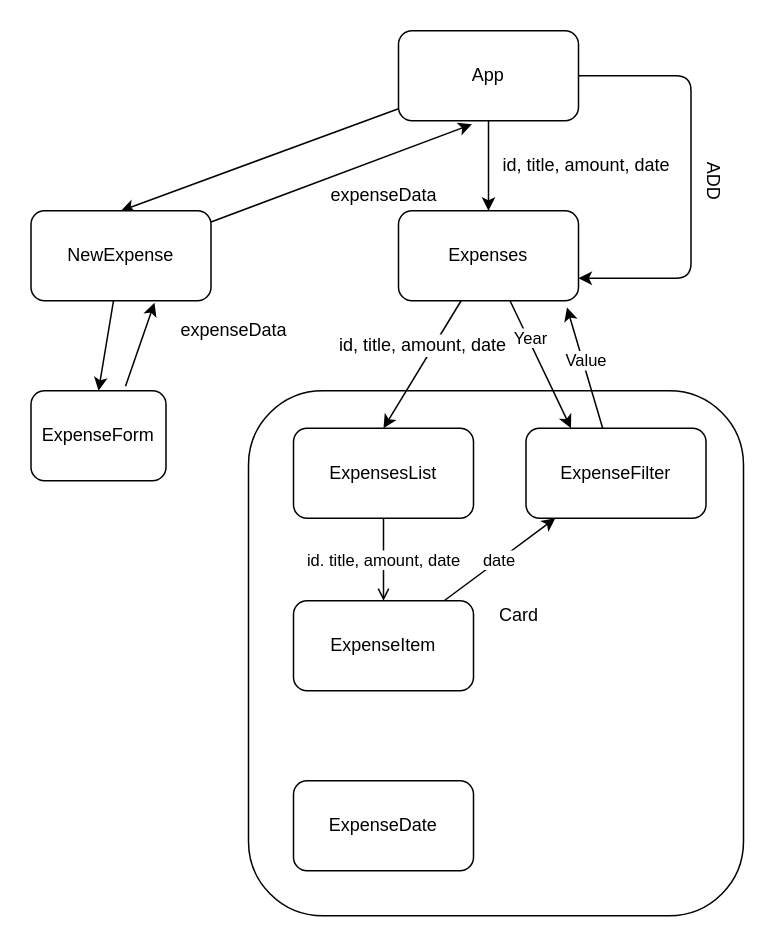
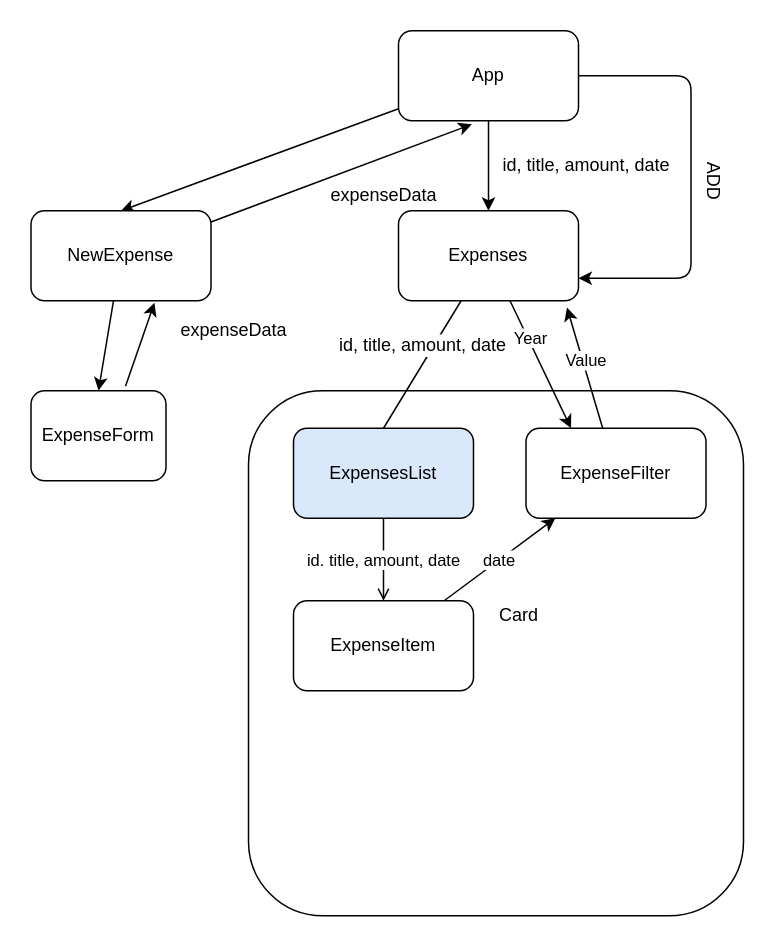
  <mxCell id="0" />
  <mxCell id="1" parent="0" />
  <mxCell id="2" value="&amp;nbsp; &amp;nbsp; &amp;nbsp;" style="rounded=1;whiteSpace=wrap;html=1;" parent="1" vertex="1"><mxGeometry x="165" y="260" width="330" height="350" as="geometry" /></mxCell>
  <mxCell id="3" style="edgeStyle=none;html=1;entryX=0.5;entryY=0;entryDx=0;entryDy=0;" parent="1" source="6" target="15" edge="1"><mxGeometry relative="1" as="geometry" /></mxCell>
  <mxCell id="4" style="edgeStyle=none;html=1;entryX=0.5;entryY=0;entryDx=0;entryDy=0;" parent="1" source="6" target="19" edge="1"><mxGeometry relative="1" as="geometry"><mxPoint x="520" y="130" as="targetPoint" /></mxGeometry></mxCell>
  <mxCell id="5" style="edgeStyle=none;html=1;entryX=1;entryY=0.75;entryDx=0;entryDy=0;" edge="1" parent="1" source="6" target="15"><mxGeometry relative="1" as="geometry"><Array as="points"><mxPoint x="460" y="50" /><mxPoint x="460" y="185" /></Array></mxGeometry></mxCell>
  <mxCell id="6" value="App" style="rounded=1;whiteSpace=wrap;html=1;" parent="1" vertex="1"><mxGeometry x="265" y="20" width="120" height="60" as="geometry" /></mxCell>
  <mxCell id="7" value="date" style="edgeStyle=none;html=1;" parent="1" source="8" target="27" edge="1"><mxGeometry relative="1" as="geometry" /></mxCell>
  <mxCell id="8" value="ExpenseItem" style="rounded=1;whiteSpace=wrap;html=1;" parent="1" vertex="1"><mxGeometry x="195" y="400" width="120" height="60" as="geometry" /></mxCell>
  <mxCell id="9" value="id, title, amount, date" style="text;html=1;align=center;verticalAlign=middle;resizable=0;points=[];autosize=1;strokeColor=none;fillColor=none;" parent="1" vertex="1"><mxGeometry x="325" y="100" width="130" height="20" as="geometry" /></mxCell>
- <mxCell id="10" value="ExpenseDate" style="whiteSpace=wrap;html=1;rounded=1;" parent="1" vertex="1"><mxGeometry x="195" y="520" width="120" height="60" as="geometry" /></mxCell>
- <mxCell id="11" style="edgeStyle=none;html=1;entryX=0.5;entryY=0;entryDx=0;entryDy=0;" edge="1" parent="1" source="15" target="29"><mxGeometry relative="1" as="geometry"><mxPoint x="410" y="240" as="targetPoint" /></mxGeometry></mxCell>
+ <mxCell id="11" style="edgeStyle=none;html=1;entryX=0.5;entryY=0;entryDx=0;entryDy=0;endArrow=none;" edge="1" parent="1" source="15" target="29"><mxGeometry relative="1" as="geometry"><mxPoint x="410" y="240" as="targetPoint" /></mxGeometry></mxCell>
  <mxCell id="12" value="&lt;span style=&quot;font-size: 12px&quot;&gt;id, title, amount, date&lt;/span&gt;" style="edgeLabel;html=1;align=center;verticalAlign=middle;resizable=0;points=[];" vertex="1" connectable="0" parent="11"><mxGeometry x="-0.55" y="1" relative="1" as="geometry"><mxPoint x="-16" y="10" as="offset" /></mxGeometry></mxCell>
  <mxCell id="13" style="edgeStyle=none;html=1;entryX=0.25;entryY=0;entryDx=0;entryDy=0;" edge="1" parent="1" source="15" target="27"><mxGeometry relative="1" as="geometry" /></mxCell>
  <mxCell id="14" value="Year" style="edgeLabel;html=1;align=center;verticalAlign=middle;resizable=0;points=[];" vertex="1" connectable="0" parent="13"><mxGeometry x="-0.406" y="1" relative="1" as="geometry"><mxPoint as="offset" /></mxGeometry></mxCell>
  <mxCell id="15" value="Expenses" style="rounded=1;whiteSpace=wrap;html=1;" parent="1" vertex="1"><mxGeometry x="265" y="140" width="120" height="60" as="geometry" /></mxCell>
  <mxCell id="16" value="Card" style="text;html=1;align=center;verticalAlign=middle;resizable=0;points=[];autosize=1;strokeColor=none;fillColor=none;" parent="1" vertex="1"><mxGeometry x="325" y="400" width="40" height="20" as="geometry" /></mxCell>
  <mxCell id="17" style="edgeStyle=none;html=1;entryX=0.5;entryY=0;entryDx=0;entryDy=0;" parent="1" source="19" target="21" edge="1"><mxGeometry relative="1" as="geometry"><mxPoint x="110" y="260" as="targetPoint" /></mxGeometry></mxCell>
  <mxCell id="18" style="edgeStyle=none;html=1;entryX=0.408;entryY=1.039;entryDx=0;entryDy=0;entryPerimeter=0;" parent="1" source="19" target="6" edge="1"><mxGeometry relative="1" as="geometry" /></mxCell>
  <mxCell id="19" value="NewExpense" style="rounded=1;whiteSpace=wrap;html=1;" parent="1" vertex="1"><mxGeometry x="20" y="140" width="120" height="60" as="geometry" /></mxCell>
  <mxCell id="20" style="edgeStyle=none;html=1;exitX=0.7;exitY=-0.05;exitDx=0;exitDy=0;exitPerimeter=0;entryX=0.686;entryY=1.022;entryDx=0;entryDy=0;entryPerimeter=0;" parent="1" source="21" edge="1" target="19"><mxGeometry relative="1" as="geometry"><mxPoint x="90" y="190" as="targetPoint" /></mxGeometry></mxCell>
  <mxCell id="21" value="ExpenseForm" style="rounded=1;whiteSpace=wrap;html=1;" parent="1" vertex="1"><mxGeometry x="20" y="260" width="90" height="60" as="geometry" /></mxCell>
  <mxCell id="22" value="expenseData" style="text;html=1;align=center;verticalAlign=middle;resizable=0;points=[];autosize=1;strokeColor=none;fillColor=none;" parent="1" vertex="1"><mxGeometry x="110" y="210" width="90" height="20" as="geometry" /></mxCell>
  <mxCell id="23" value="expenseData" style="text;html=1;align=center;verticalAlign=middle;resizable=0;points=[];autosize=1;strokeColor=none;fillColor=none;" parent="1" vertex="1"><mxGeometry x="210" y="120" width="90" height="20" as="geometry" /></mxCell>
  <mxCell id="24" value="ADD" style="text;html=1;align=center;verticalAlign=middle;resizable=0;points=[];autosize=1;strokeColor=none;fillColor=none;rotation=90;" vertex="1" parent="1"><mxGeometry x="455" y="110" width="40" height="20" as="geometry" /></mxCell>
  <mxCell id="25" style="edgeStyle=none;html=1;entryX=0.936;entryY=1.075;entryDx=0;entryDy=0;entryPerimeter=0;" edge="1" parent="1" source="27" target="15"><mxGeometry relative="1" as="geometry" /></mxCell>
  <mxCell id="26" value="Value" style="edgeLabel;html=1;align=center;verticalAlign=middle;resizable=0;points=[];" vertex="1" connectable="0" parent="25"><mxGeometry x="0.348" relative="1" as="geometry"><mxPoint x="5" y="9" as="offset" /></mxGeometry></mxCell>
  <mxCell id="27" value="ExpenseFilter" style="rounded=1;whiteSpace=wrap;html=1;" vertex="1" parent="1"><mxGeometry x="350" y="285" width="120" height="60" as="geometry" /></mxCell>
  <mxCell id="28" value="id. title, amount, date" style="edgeStyle=none;html=1;entryX=0.5;entryY=0;entryDx=0;entryDy=0;endArrow=open;" edge="1" parent="1" source="29" target="8"><mxGeometry relative="1" as="geometry" /></mxCell>
- <mxCell id="29" value="ExpensesList" style="rounded=1;whiteSpace=wrap;html=1;" vertex="1" parent="1"><mxGeometry x="195" y="285" width="120" height="60" as="geometry" /></mxCell>
+ <mxCell id="29" value="ExpensesList" style="rounded=1;whiteSpace=wrap;html=1;fillColor=#dae8fc;" vertex="1" parent="1"><mxGeometry x="195" y="285" width="120" height="60" as="geometry" /></mxCell>
